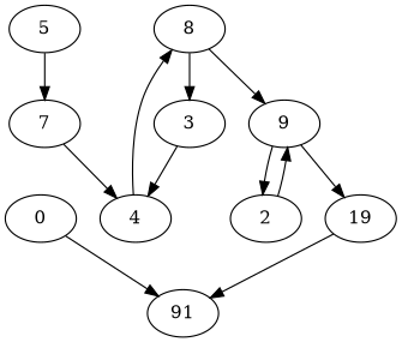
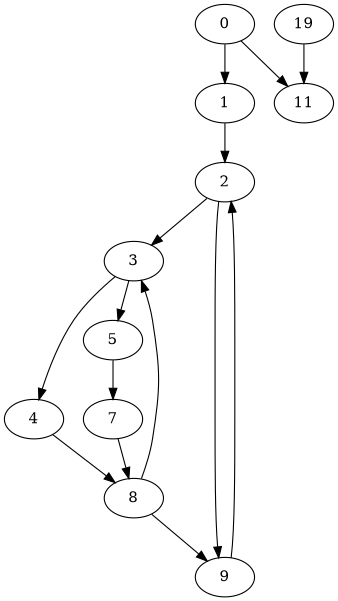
  digraph {
    0
-   11 [label=91]
+   1
+   11
    2
    3
    9
    4
    5
    n9 [label=19]
    8
    7
+   0 -> 1
    0 -> 11
+   1 -> 2
+   2 -> 3
    2 -> 9
    3 -> 4
+   3 -> 5
    9 -> 2
-   9 -> n9
    4 -> 8
    5 -> 7
    n9 -> 11
    8 -> 3
    8 -> 9
-   7 -> 4
+   7 -> 8
  }
